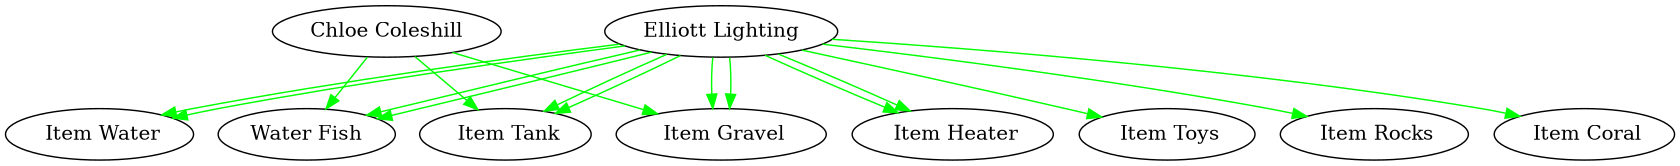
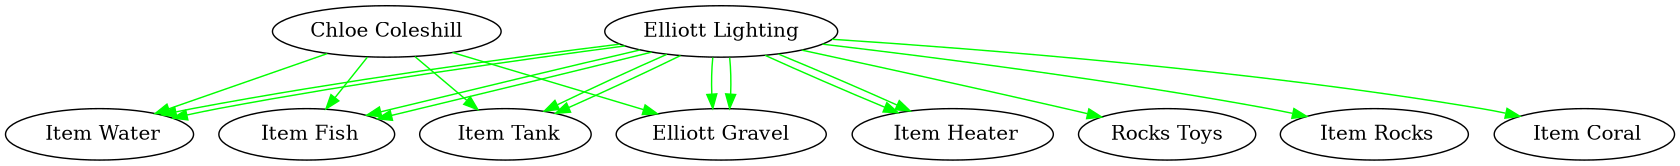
  digraph {
    edge [color=green]
    "Chloe Coleshill"
    " Item Tank"
-   " Item Gravel"
+   " Item Gravel" [label="Elliott Gravel"]
    " Item Water"
-   " Item Fish" [label="Water Fish"]
+   " Item Fish"
    n6 [label="Elliott Lighting"]
    " Item Heater"
-   " Item Toys"
+   " Item Toys" [label="Rocks Toys"]
    " Item Rocks"
    " Item Coral"
    "Chloe Coleshill" -> " Item Tank"
    "Chloe Coleshill" -> " Item Gravel"
+   "Chloe Coleshill" -> " Item Water"
    "Chloe Coleshill" -> " Item Fish"
    n6 -> " Item Tank"
    n6 -> " Item Tank"
    n6 -> " Item Gravel"
    n6 -> " Item Gravel"
    n6 -> " Item Water"
    n6 -> " Item Water"
    n6 -> " Item Fish"
    n6 -> " Item Fish"
    n6 -> " Item Heater"
    n6 -> " Item Heater"
    n6 -> " Item Toys"
    n6 -> " Item Rocks"
    n6 -> " Item Coral"
  }
